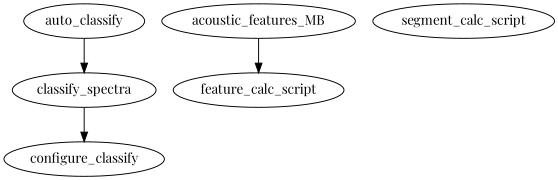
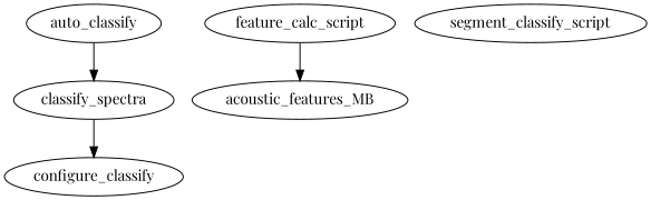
  digraph {
    fontname="Playfair Display"
    node [fontname="Playfair Display"]
    edge [fontname="Playfair Display"]
    classify_spectra
    configure_classify
    auto_classify
    feature_calc_script
    acoustic_features_MB
-   segment_calc_script
+   segment_calc_script [label=segment_classify_script]
    classify_spectra -> configure_classify
    auto_classify -> classify_spectra
-   acoustic_features_MB -> feature_calc_script
+   feature_calc_script -> acoustic_features_MB
  }
